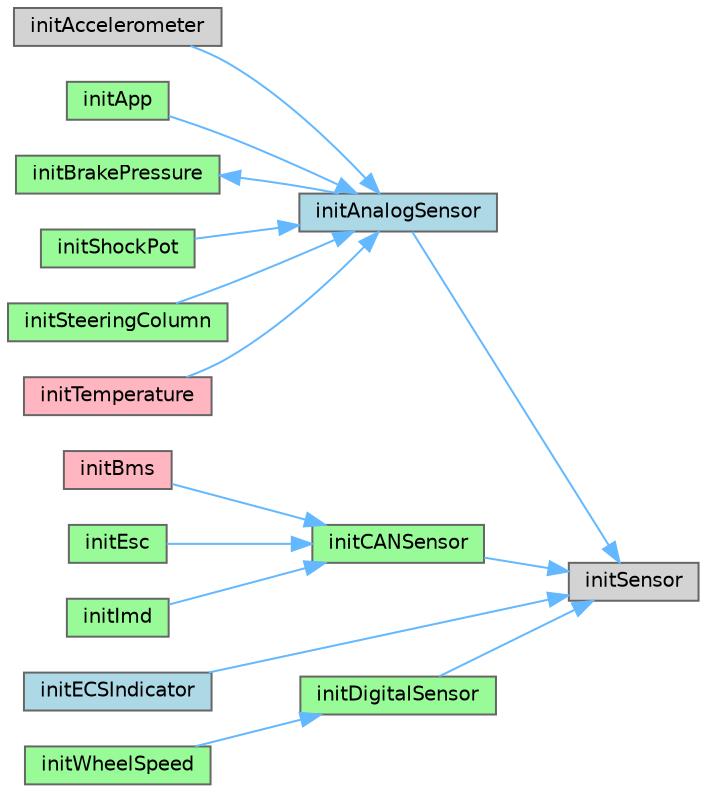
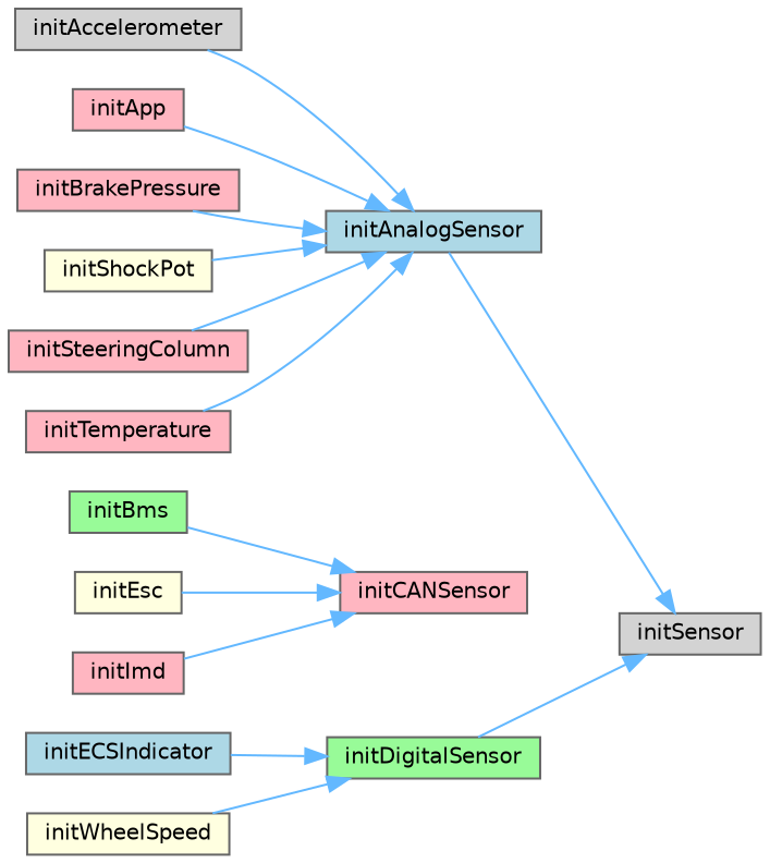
  digraph {
    rankdir=RL
    node [color=grey40 fillcolor=lightpink fontname=Helvetica fontsize=10 shape=box style=filled]
    edge [color=steelblue1 dir=back fontname=Helvetica fontsize=10 labelfontname=Helvetica labelfontsize=10 style=solid]
    n1 [color=gray40 fillcolor=lightgrey fontcolor=black height=0.2 label=initSensor width=0.4]
    n2 [fillcolor=lightblue height=0.2 label=initAnalogSensor width=0.4]
-   n3 [fillcolor=palegreen height=0.2 label=initCANSensor width=0.4]
+   n3 [height=0.2 label=initCANSensor width=0.4]
    n4 [fillcolor=palegreen height=0.2 label=initDigitalSensor width=0.4]
    n5 [fillcolor=lightgrey height=0.2 label=initAccelerometer width=0.4]
-   n6 [fillcolor=palegreen height=0.2 label=initApp width=0.4]
-   n7 [fillcolor=palegreen height=0.2 label=initBrakePressure width=0.4]
-   n8 [fillcolor=palegreen height=0.2 label=initShockPot width=0.4]
-   n9 [fillcolor=palegreen height=0.2 label=initSteeringColumn width=0.4]
+   n6 [height=0.2 label=initApp width=0.4]
+   n7 [height=0.2 label=initBrakePressure width=0.4]
+   n8 [fillcolor=lightyellow height=0.2 label=initShockPot width=0.4]
+   n9 [height=0.2 label=initSteeringColumn width=0.4]
    n10 [height=0.2 label=initTemperature width=0.4]
-   n11 [height=0.2 label=initBms width=0.4]
-   n12 [fillcolor=palegreen height=0.2 label=initEsc width=0.4]
-   n13 [fillcolor=palegreen height=0.2 label=initImd width=0.4]
+   n11 [fillcolor=palegreen height=0.2 label=initBms width=0.4]
+   n12 [fillcolor=lightyellow height=0.2 label=initEsc width=0.4]
+   n13 [height=0.2 label=initImd width=0.4]
    n14 [fillcolor=lightblue height=0.2 label=initECSIndicator width=0.4]
-   n15 [fillcolor=palegreen height=0.2 label=initWheelSpeed width=0.4]
+   n15 [fillcolor=lightyellow height=0.2 label=initWheelSpeed width=0.4]
    n1 -> n2
-   n1 -> n3
    n1 -> n4
    n2 -> n5
    n2 -> n6
-   n7 -> n2
+   n2 -> n7
    n2 -> n8
    n2 -> n9
    n2 -> n10
    n3 -> n11
    n3 -> n12
    n3 -> n13
-   n1 -> n14
+   n4 -> n14
    n4 -> n15
  }
